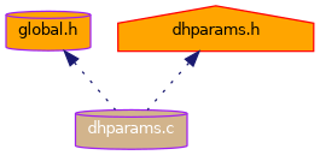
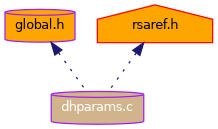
  digraph {
    node [color=purple fillcolor=orange fontname=Helvetica fontsize=10 shape=cylinder style=filled]
    edge [color=midnightblue dir=back fontname=Helvetica fontsize=10 labelfontname=Helvetica labelfontsize=10 style=dotted]
    n1 [fillcolor=tan fontcolor=white height=0.2 label="dhparams.c" width=0.4]
    n2 [height=0.2 label="global.h" width=0.4]
-   n3 [color=red height=0.2 label="dhparams.h" shape=house width=0.4]
+   n3 [color=red height=0.2 label="rsaref.h" shape=house width=0.4]
    n2 -> n1
    n3 -> n1
  }
